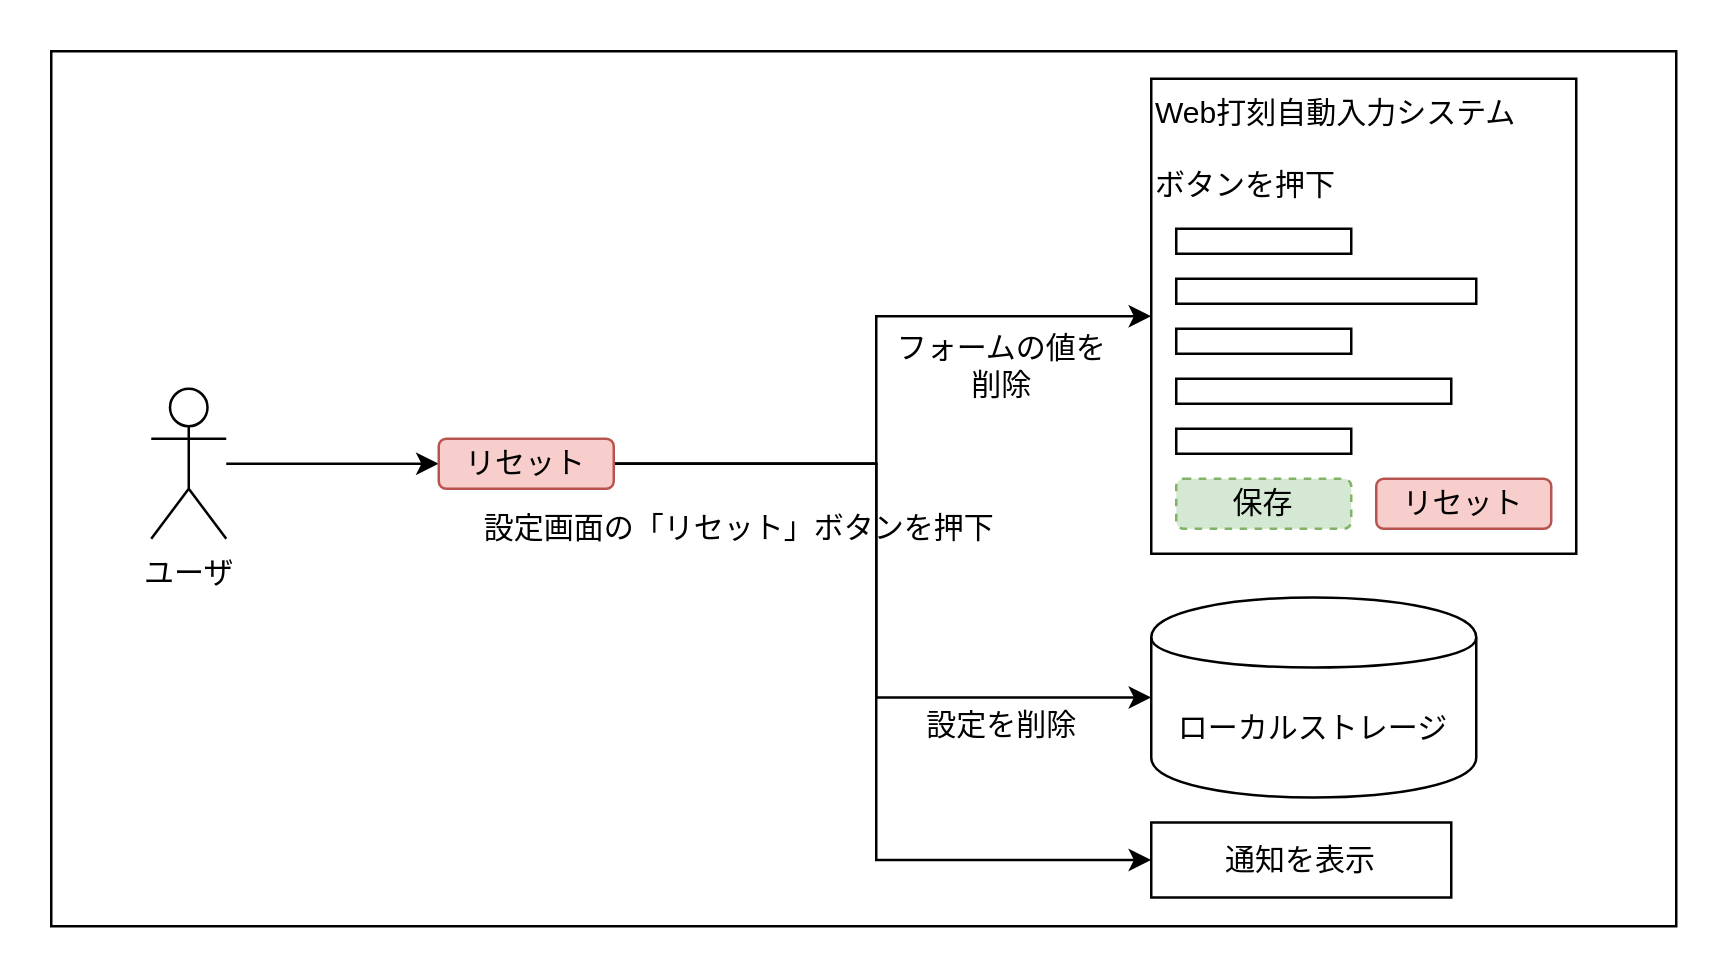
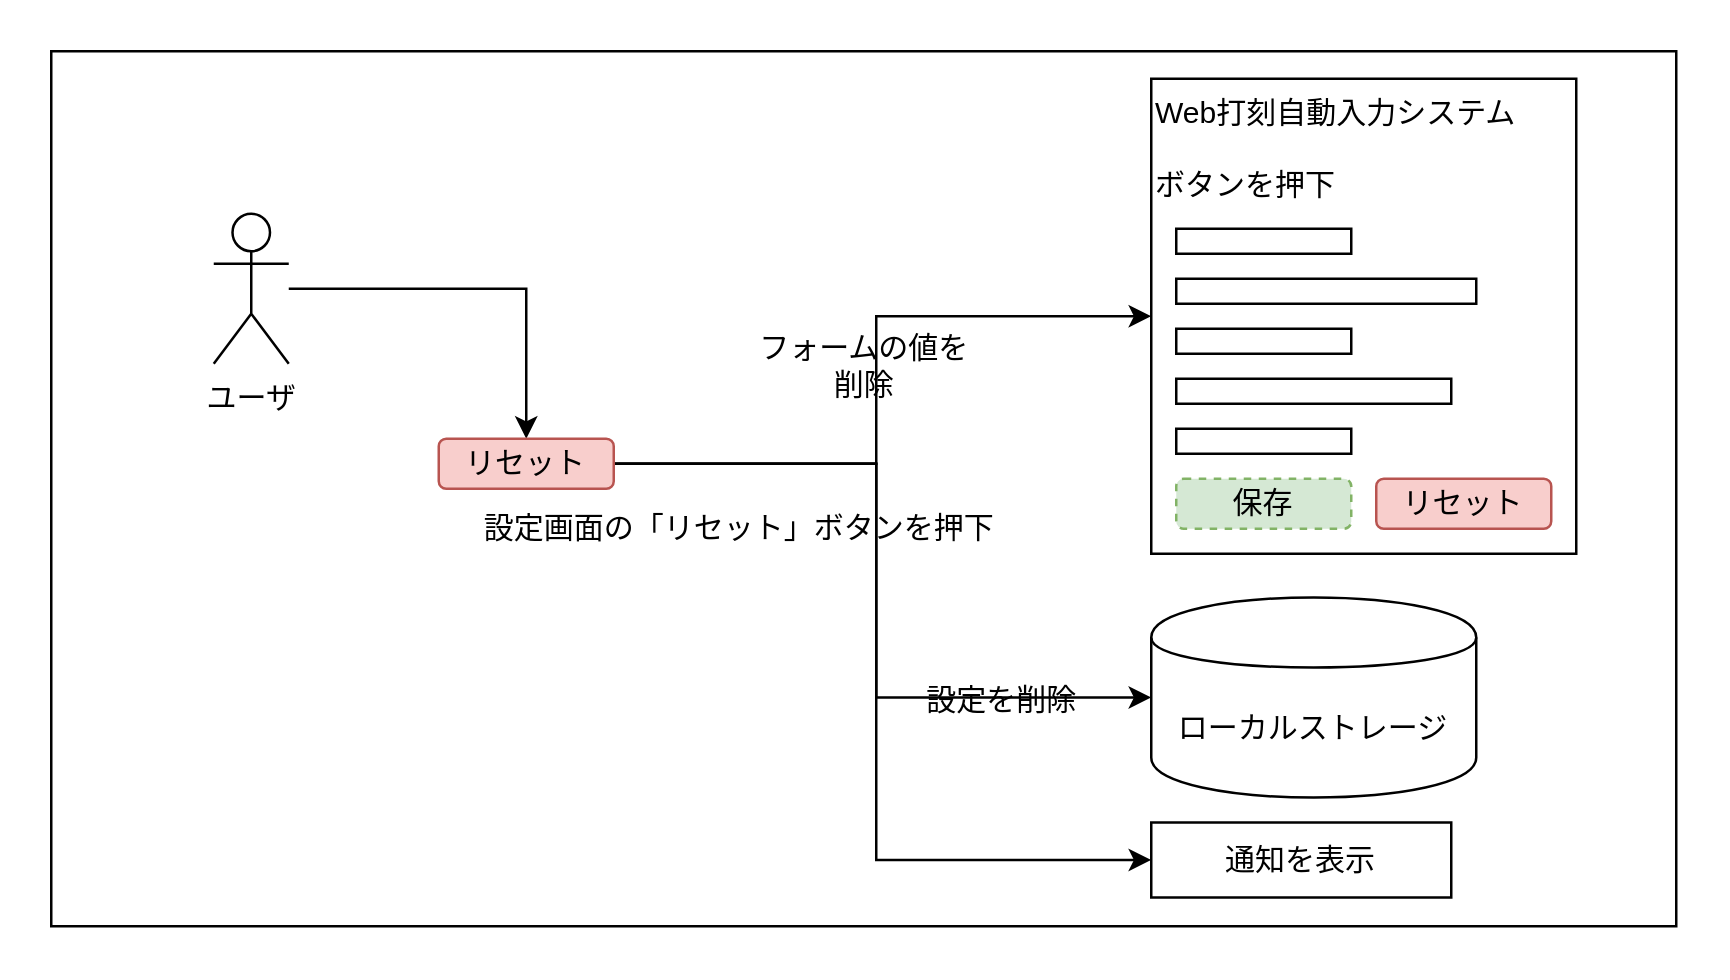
  <mxCell id="0" />
  <mxCell id="1" parent="0" />
  <mxCell id="2" value="" style="rounded=0;whiteSpace=wrap;html=1;" parent="1" vertex="1"><mxGeometry y="20" width="650" height="350" as="geometry" x="20" /></mxCell>
  <mxCell id="3" style="edgeStyle=orthogonalEdgeStyle;rounded=0;orthogonalLoop=1;jettySize=auto;html=1;" edge="1" parent="1" source="4" target="11"><mxGeometry relative="1" as="geometry" /></mxCell>
- <mxCell id="4" value="ユーザ" style="shape=umlActor;verticalLabelPosition=bottom;labelBackgroundColor=#ffffff;verticalAlign=top;html=1;outlineConnect=0;" parent="1" vertex="1"><mxGeometry x="60" y="155" width="30" height="60" as="geometry" /></mxCell>
+ <mxCell id="4" value="ユーザ" style="shape=umlActor;verticalLabelPosition=bottom;labelBackgroundColor=#ffffff;verticalAlign=top;html=1;outlineConnect=0;" parent="1" vertex="1"><mxGeometry x="85" y="85" width="30" height="60" as="geometry" /></mxCell>
  <mxCell id="5" value="Web打刻自動入力システム&lt;br&gt;&lt;br&gt;ボタンを押下" style="rounded=0;whiteSpace=wrap;html=1;align=left;verticalAlign=top;" parent="1" vertex="1"><mxGeometry x="460" y="31" width="170" height="190" as="geometry" /></mxCell>
  <mxCell id="6" value="ローカルストレージ" style="shape=cylinder;whiteSpace=wrap;html=1;boundedLbl=1;backgroundOutline=1;" parent="1" vertex="1"><mxGeometry x="460" y="238.5" width="130" height="80" as="geometry" /></mxCell>
  <mxCell id="7" value="保存" style="rounded=1;whiteSpace=wrap;html=1;align=center;fillColor=#d5e8d4;strokeColor=#82b366;dashed=1;" parent="1" vertex="1"><mxGeometry x="470" y="191" width="70" height="20" as="geometry" /></mxCell>
  <mxCell id="8" style="edgeStyle=orthogonalEdgeStyle;rounded=0;orthogonalLoop=1;jettySize=auto;html=1;entryX=0;entryY=0.5;entryDx=0;entryDy=0;" edge="1" parent="1" source="11" target="5"><mxGeometry relative="1" as="geometry"><Array as="points"><mxPoint x="350" y="185" /><mxPoint x="350" y="126" /></Array></mxGeometry></mxCell>
  <mxCell id="9" style="edgeStyle=orthogonalEdgeStyle;rounded=0;orthogonalLoop=1;jettySize=auto;html=1;entryX=0;entryY=0.5;entryDx=0;entryDy=0;" edge="1" parent="1" source="11" target="6"><mxGeometry relative="1" as="geometry"><Array as="points"><mxPoint x="350" y="185" /><mxPoint x="350" y="278" /></Array></mxGeometry></mxCell>
  <mxCell id="10" style="edgeStyle=orthogonalEdgeStyle;rounded=0;orthogonalLoop=1;jettySize=auto;html=1;entryX=0;entryY=0.5;entryDx=0;entryDy=0;" edge="1" parent="1" source="11" target="19"><mxGeometry relative="1" as="geometry"><Array as="points"><mxPoint x="350" y="185" /><mxPoint x="350" y="344" /></Array></mxGeometry></mxCell>
  <mxCell id="11" value="リセット" style="rounded=1;whiteSpace=wrap;html=1;align=center;fillColor=#f8cecc;strokeColor=#b85450;" parent="1" vertex="1"><mxGeometry x="175" y="175" width="70" height="20" as="geometry" /></mxCell>
  <mxCell id="12" value="" style="rounded=0;whiteSpace=wrap;html=1;align=left;" parent="1" vertex="1"><mxGeometry x="470" y="91" width="70" height="10" as="geometry" /></mxCell>
  <mxCell id="13" value="" style="rounded=0;whiteSpace=wrap;html=1;align=left;" parent="1" vertex="1"><mxGeometry x="470" y="111" width="120" height="10" as="geometry" /></mxCell>
  <mxCell id="14" value="" style="rounded=0;whiteSpace=wrap;html=1;align=left;" parent="1" vertex="1"><mxGeometry x="470" y="131" width="70" height="10" as="geometry" /></mxCell>
  <mxCell id="15" value="" style="rounded=0;whiteSpace=wrap;html=1;align=left;" parent="1" vertex="1"><mxGeometry x="470" y="151" width="110" height="10" as="geometry" /></mxCell>
  <mxCell id="16" value="" style="rounded=0;whiteSpace=wrap;html=1;align=left;" parent="1" vertex="1"><mxGeometry x="470" y="171" width="70" height="10" as="geometry" /></mxCell>
  <mxCell id="17" value="設定画面の「リセット」ボタンを押下" style="text;html=1;align=center;verticalAlign=middle;resizable=0;points=[];autosize=1;" parent="1" vertex="1"><mxGeometry x="185" y="201" width="220" height="20" as="geometry" /></mxCell>
- <mxCell id="18" value="設定を削除" style="text;html=1;align=center;verticalAlign=middle;resizable=0;points=[];autosize=1;" parent="1" vertex="1"><mxGeometry x="360" y="280" width="80" height="20" as="geometry" /></mxCell>
+ <mxCell id="18" value="設定を削除" style="text;html=1;align=center;verticalAlign=middle;resizable=0;points=[];autosize=1;" parent="1" vertex="1"><mxGeometry x="360" y="270" width="80" height="20" as="geometry" /></mxCell>
  <mxCell id="19" value="通知を表示" style="rounded=0;whiteSpace=wrap;html=1;" parent="1" vertex="1"><mxGeometry x="460" y="328.5" width="120" height="30" as="geometry" /></mxCell>
  <mxCell id="20" value="リセット" style="rounded=1;whiteSpace=wrap;html=1;align=center;fillColor=#f8cecc;strokeColor=#b85450;" vertex="1" parent="1"><mxGeometry x="550" y="191" width="70" height="20" as="geometry" /></mxCell>
- <mxCell id="21" value="フォームの値を&lt;br&gt;削除" style="text;html=1;align=center;verticalAlign=middle;resizable=0;points=[];autosize=1;" vertex="1" parent="1"><mxGeometry x="350" y="131" width="100" height="30" as="geometry" /></mxCell>
+ <mxCell id="21" value="フォームの値を&lt;br&gt;削除" style="text;html=1;align=center;verticalAlign=middle;resizable=0;points=[];autosize=1;" vertex="1" parent="1"><mxGeometry x="295" y="131" width="100" height="30" as="geometry" /></mxCell>
